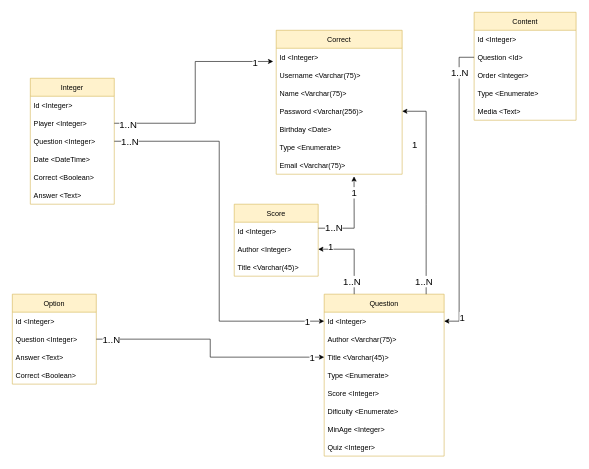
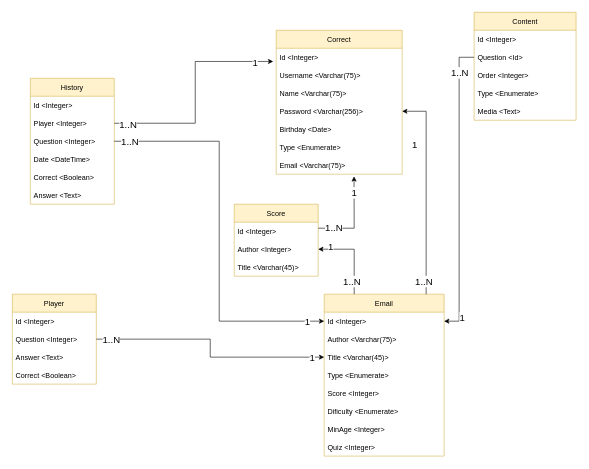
  <mxCell id="0" />
  <mxCell id="1" parent="0" />
  <mxCell id="2" value="Correct" style="swimlane;fontStyle=0;childLayout=stackLayout;horizontal=1;startSize=30;horizontalStack=0;resizeParent=1;resizeParentMax=0;resizeLast=0;collapsible=1;marginBottom=0;fillColor=#fff2cc;strokeColor=#d6b656;" vertex="1" parent="1"><mxGeometry x="460" y="50" width="210" height="240" as="geometry"><mxRectangle x="120" y="150" width="70" height="30" as="alternateBounds" /></mxGeometry></mxCell>
  <mxCell id="3" value="Id &lt;Integer&gt;" style="text;strokeColor=none;fillColor=none;align=left;verticalAlign=middle;spacingLeft=4;spacingRight=4;overflow=hidden;points=[[0,0.5],[1,0.5]];portConstraint=eastwest;rotatable=0;" vertex="1" parent="2"><mxGeometry y="30" width="210" height="30" as="geometry" /></mxCell>
  <mxCell id="4" value="Username &lt;Varchar(75)&gt;" style="text;strokeColor=none;fillColor=none;align=left;verticalAlign=middle;spacingLeft=4;spacingRight=4;overflow=hidden;points=[[0,0.5],[1,0.5]];portConstraint=eastwest;rotatable=0;" vertex="1" parent="2"><mxGeometry y="60" width="210" height="30" as="geometry" /></mxCell>
  <mxCell id="5" value="Name &lt;Varchar(75)&gt;" style="text;strokeColor=none;fillColor=none;align=left;verticalAlign=middle;spacingLeft=4;spacingRight=4;overflow=hidden;points=[[0,0.5],[1,0.5]];portConstraint=eastwest;rotatable=0;" vertex="1" parent="2"><mxGeometry y="90" width="210" height="30" as="geometry" /></mxCell>
  <mxCell id="6" value="Password &lt;Varchar(256)&gt;" style="text;strokeColor=none;fillColor=none;align=left;verticalAlign=middle;spacingLeft=4;spacingRight=4;overflow=hidden;points=[[0,0.5],[1,0.5]];portConstraint=eastwest;rotatable=0;" vertex="1" parent="2"><mxGeometry y="120" width="210" height="30" as="geometry" /></mxCell>
  <mxCell id="7" value="Birthday &lt;Date&gt;" style="text;strokeColor=none;fillColor=none;align=left;verticalAlign=middle;spacingLeft=4;spacingRight=4;overflow=hidden;points=[[0,0.5],[1,0.5]];portConstraint=eastwest;rotatable=0;" vertex="1" parent="2"><mxGeometry y="150" width="210" height="30" as="geometry" /></mxCell>
  <mxCell id="8" value="Type &lt;Enumerate&gt;" style="text;strokeColor=none;fillColor=none;align=left;verticalAlign=middle;spacingLeft=4;spacingRight=4;overflow=hidden;points=[[0,0.5],[1,0.5]];portConstraint=eastwest;rotatable=0;" vertex="1" parent="2"><mxGeometry y="180" width="210" height="30" as="geometry" /></mxCell>
  <mxCell id="9" value="Email &lt;Varchar(75)&gt;" style="text;strokeColor=none;fillColor=none;align=left;verticalAlign=middle;spacingLeft=4;spacingRight=4;overflow=hidden;points=[[0,0.5],[1,0.5]];portConstraint=eastwest;rotatable=0;" vertex="1" parent="2"><mxGeometry y="210" width="210" height="30" as="geometry" /></mxCell>
- <mxCell id="10" value="Question" style="swimlane;fontStyle=0;childLayout=stackLayout;horizontal=1;startSize=30;horizontalStack=0;resizeParent=1;resizeParentMax=0;resizeLast=0;collapsible=1;marginBottom=0;fillColor=#fff2cc;strokeColor=#d6b656;" vertex="1" parent="1"><mxGeometry x="540" y="490" width="200" height="270" as="geometry" /></mxCell>
+ <mxCell id="10" value="Email" style="swimlane;fontStyle=0;childLayout=stackLayout;horizontal=1;startSize=30;horizontalStack=0;resizeParent=1;resizeParentMax=0;resizeLast=0;collapsible=1;marginBottom=0;fillColor=#fff2cc;strokeColor=#d6b656;" vertex="1" parent="1"><mxGeometry x="540" y="490" width="200" height="270" as="geometry" /></mxCell>
  <mxCell id="11" value="Id &lt;Integer&gt;" style="text;strokeColor=none;fillColor=none;align=left;verticalAlign=middle;spacingLeft=4;spacingRight=4;overflow=hidden;points=[[0,0.5],[1,0.5]];portConstraint=eastwest;rotatable=0;" vertex="1" parent="10"><mxGeometry y="30" width="200" height="30" as="geometry" /></mxCell>
  <mxCell id="12" value="Author &lt;Varchar(75)&gt;" style="text;strokeColor=none;fillColor=none;align=left;verticalAlign=middle;spacingLeft=4;spacingRight=4;overflow=hidden;points=[[0,0.5],[1,0.5]];portConstraint=eastwest;rotatable=0;" vertex="1" parent="10"><mxGeometry y="60" width="200" height="30" as="geometry" /></mxCell>
  <mxCell id="13" value="Title &lt;Varchar(45)&gt;" style="text;strokeColor=none;fillColor=none;align=left;verticalAlign=middle;spacingLeft=4;spacingRight=4;overflow=hidden;points=[[0,0.5],[1,0.5]];portConstraint=eastwest;rotatable=0;" vertex="1" parent="10"><mxGeometry y="90" width="200" height="30" as="geometry" /></mxCell>
  <mxCell id="14" value="Type &lt;Enumerate&gt;" style="text;strokeColor=none;fillColor=none;align=left;verticalAlign=middle;spacingLeft=4;spacingRight=4;overflow=hidden;points=[[0,0.5],[1,0.5]];portConstraint=eastwest;rotatable=0;" vertex="1" parent="10"><mxGeometry y="120" width="200" height="30" as="geometry" /></mxCell>
  <mxCell id="15" value="Score &lt;Integer&gt;" style="text;strokeColor=none;fillColor=none;align=left;verticalAlign=middle;spacingLeft=4;spacingRight=4;overflow=hidden;points=[[0,0.5],[1,0.5]];portConstraint=eastwest;rotatable=0;" vertex="1" parent="10"><mxGeometry y="150" width="200" height="30" as="geometry" /></mxCell>
  <mxCell id="16" value="Dificulty &lt;Enumerate&gt;" style="text;strokeColor=none;fillColor=none;align=left;verticalAlign=middle;spacingLeft=4;spacingRight=4;overflow=hidden;points=[[0,0.5],[1,0.5]];portConstraint=eastwest;rotatable=0;" vertex="1" parent="10"><mxGeometry y="180" width="200" height="30" as="geometry" /></mxCell>
  <mxCell id="17" value="MinAge &lt;Integer&gt;" style="text;strokeColor=none;fillColor=none;align=left;verticalAlign=middle;spacingLeft=4;spacingRight=4;overflow=hidden;points=[[0,0.5],[1,0.5]];portConstraint=eastwest;rotatable=0;" vertex="1" parent="10"><mxGeometry y="210" width="200" height="30" as="geometry" /></mxCell>
  <mxCell id="18" value="Quiz &lt;Integer&gt;" style="text;strokeColor=none;fillColor=none;align=left;verticalAlign=middle;spacingLeft=4;spacingRight=4;overflow=hidden;points=[[0,0.5],[1,0.5]];portConstraint=eastwest;rotatable=0;" vertex="1" parent="10"><mxGeometry y="240" width="200" height="30" as="geometry" /></mxCell>
- <mxCell id="19" value="Option" style="swimlane;fontStyle=0;childLayout=stackLayout;horizontal=1;startSize=30;horizontalStack=0;resizeParent=1;resizeParentMax=0;resizeLast=0;collapsible=1;marginBottom=0;fillColor=#fff2cc;strokeColor=#d6b656;" vertex="1" parent="1"><mxGeometry x="20" y="490" width="140" height="150" as="geometry" /></mxCell>
+ <mxCell id="19" value="Player" style="swimlane;fontStyle=0;childLayout=stackLayout;horizontal=1;startSize=30;horizontalStack=0;resizeParent=1;resizeParentMax=0;resizeLast=0;collapsible=1;marginBottom=0;fillColor=#fff2cc;strokeColor=#d6b656;" vertex="1" parent="1"><mxGeometry x="20" y="490" width="140" height="150" as="geometry" /></mxCell>
  <mxCell id="20" value="Id &lt;Integer&gt;" style="text;strokeColor=none;fillColor=none;align=left;verticalAlign=middle;spacingLeft=4;spacingRight=4;overflow=hidden;points=[[0,0.5],[1,0.5]];portConstraint=eastwest;rotatable=0;" vertex="1" parent="19"><mxGeometry y="30" width="140" height="30" as="geometry" /></mxCell>
  <mxCell id="21" value="Question &lt;Integer&gt;" style="text;strokeColor=none;fillColor=none;align=left;verticalAlign=middle;spacingLeft=4;spacingRight=4;overflow=hidden;points=[[0,0.5],[1,0.5]];portConstraint=eastwest;rotatable=0;" vertex="1" parent="19"><mxGeometry y="60" width="140" height="30" as="geometry" /></mxCell>
  <mxCell id="22" value="Answer &lt;Text&gt;" style="text;strokeColor=none;fillColor=none;align=left;verticalAlign=middle;spacingLeft=4;spacingRight=4;overflow=hidden;points=[[0,0.5],[1,0.5]];portConstraint=eastwest;rotatable=0;" vertex="1" parent="19"><mxGeometry y="90" width="140" height="30" as="geometry" /></mxCell>
  <mxCell id="23" value="Correct &lt;Boolean&gt;" style="text;strokeColor=none;fillColor=none;align=left;verticalAlign=middle;spacingLeft=4;spacingRight=4;overflow=hidden;points=[[0,0.5],[1,0.5]];portConstraint=eastwest;rotatable=0;" vertex="1" parent="19"><mxGeometry y="120" width="140" height="30" as="geometry" /></mxCell>
  <mxCell id="24" value="Content" style="swimlane;fontStyle=0;childLayout=stackLayout;horizontal=1;startSize=30;horizontalStack=0;resizeParent=1;resizeParentMax=0;resizeLast=0;collapsible=1;marginBottom=0;fillColor=#fff2cc;strokeColor=#d6b656;" vertex="1" parent="1"><mxGeometry x="790" y="20" width="170" height="180" as="geometry" /></mxCell>
  <mxCell id="25" value="Id &lt;Integer&gt;" style="text;strokeColor=none;fillColor=none;align=left;verticalAlign=middle;spacingLeft=4;spacingRight=4;overflow=hidden;points=[[0,0.5],[1,0.5]];portConstraint=eastwest;rotatable=0;" vertex="1" parent="24"><mxGeometry y="30" width="170" height="30" as="geometry" /></mxCell>
  <mxCell id="26" value="Question &lt;Id&gt;" style="text;strokeColor=none;fillColor=none;align=left;verticalAlign=middle;spacingLeft=4;spacingRight=4;overflow=hidden;points=[[0,0.5],[1,0.5]];portConstraint=eastwest;rotatable=0;" vertex="1" parent="24"><mxGeometry y="60" width="170" height="30" as="geometry" /></mxCell>
  <mxCell id="27" value="Order &lt;Integer&gt;" style="text;strokeColor=none;fillColor=none;align=left;verticalAlign=middle;spacingLeft=4;spacingRight=4;overflow=hidden;points=[[0,0.5],[1,0.5]];portConstraint=eastwest;rotatable=0;" vertex="1" parent="24"><mxGeometry y="90" width="170" height="30" as="geometry" /></mxCell>
  <mxCell id="28" value="Type &lt;Enumerate&gt;" style="text;strokeColor=none;fillColor=none;align=left;verticalAlign=middle;spacingLeft=4;spacingRight=4;overflow=hidden;points=[[0,0.5],[1,0.5]];portConstraint=eastwest;rotatable=0;" vertex="1" parent="24"><mxGeometry y="120" width="170" height="30" as="geometry" /></mxCell>
  <mxCell id="29" value="Media &lt;Text&gt;" style="text;strokeColor=none;fillColor=none;align=left;verticalAlign=middle;spacingLeft=4;spacingRight=4;overflow=hidden;points=[[0,0.5],[1,0.5]];portConstraint=eastwest;rotatable=0;" vertex="1" parent="24"><mxGeometry y="150" width="170" height="30" as="geometry" /></mxCell>
  <mxCell id="30" style="edgeStyle=orthogonalEdgeStyle;rounded=0;orthogonalLoop=1;jettySize=auto;html=1;" edge="1" parent="1" source="26" target="11"><mxGeometry relative="1" as="geometry" /></mxCell>
  <mxCell id="31" value="1" style="edgeLabel;html=1;align=center;verticalAlign=middle;resizable=0;points=[];fontSize=16;" connectable="0" vertex="1" parent="30"><mxGeometry x="0.89" y="3" relative="1" as="geometry"><mxPoint x="1" y="-5" as="offset" /></mxGeometry></mxCell>
  <mxCell id="32" value="1..N" style="edgeLabel;html=1;align=center;verticalAlign=middle;resizable=0;points=[];fontSize=16;" connectable="0" vertex="1" parent="30"><mxGeometry x="-0.795" relative="1" as="geometry"><mxPoint as="offset" /></mxGeometry></mxCell>
- <mxCell id="33" value="Integer" style="swimlane;fontStyle=0;childLayout=stackLayout;horizontal=1;startSize=30;horizontalStack=0;resizeParent=1;resizeParentMax=0;resizeLast=0;collapsible=1;marginBottom=0;fillColor=#fff2cc;strokeColor=#d6b656;" vertex="1" parent="1"><mxGeometry x="50" y="130" width="140" height="210" as="geometry" /></mxCell>
+ <mxCell id="33" value="History" style="swimlane;fontStyle=0;childLayout=stackLayout;horizontal=1;startSize=30;horizontalStack=0;resizeParent=1;resizeParentMax=0;resizeLast=0;collapsible=1;marginBottom=0;fillColor=#fff2cc;strokeColor=#d6b656;" vertex="1" parent="1"><mxGeometry x="50" y="130" width="140" height="210" as="geometry" /></mxCell>
  <mxCell id="34" value="Id &lt;Integer&gt;" style="text;strokeColor=none;fillColor=none;align=left;verticalAlign=middle;spacingLeft=4;spacingRight=4;overflow=hidden;points=[[0,0.5],[1,0.5]];portConstraint=eastwest;rotatable=0;" vertex="1" parent="33"><mxGeometry y="30" width="140" height="30" as="geometry" /></mxCell>
  <mxCell id="35" value="Player &lt;Integer&gt;" style="text;strokeColor=none;fillColor=none;align=left;verticalAlign=middle;spacingLeft=4;spacingRight=4;overflow=hidden;points=[[0,0.5],[1,0.5]];portConstraint=eastwest;rotatable=0;" vertex="1" parent="33"><mxGeometry y="60" width="140" height="30" as="geometry" /></mxCell>
  <mxCell id="36" value="Question &lt;Integer&gt;" style="text;strokeColor=none;fillColor=none;align=left;verticalAlign=middle;spacingLeft=4;spacingRight=4;overflow=hidden;points=[[0,0.5],[1,0.5]];portConstraint=eastwest;rotatable=0;" vertex="1" parent="33"><mxGeometry y="90" width="140" height="30" as="geometry" /></mxCell>
  <mxCell id="37" value="Date &lt;DateTime&gt;" style="text;strokeColor=none;fillColor=none;align=left;verticalAlign=middle;spacingLeft=4;spacingRight=4;overflow=hidden;points=[[0,0.5],[1,0.5]];portConstraint=eastwest;rotatable=0;" vertex="1" parent="33"><mxGeometry y="120" width="140" height="30" as="geometry" /></mxCell>
  <mxCell id="38" value="Correct &lt;Boolean&gt;" style="text;strokeColor=none;fillColor=none;align=left;verticalAlign=middle;spacingLeft=4;spacingRight=4;overflow=hidden;points=[[0,0.5],[1,0.5]];portConstraint=eastwest;rotatable=0;" vertex="1" parent="33"><mxGeometry y="150" width="140" height="30" as="geometry" /></mxCell>
  <mxCell id="39" value="Answer &lt;Text&gt;" style="text;strokeColor=none;fillColor=none;align=left;verticalAlign=middle;spacingLeft=4;spacingRight=4;overflow=hidden;points=[[0,0.5],[1,0.5]];portConstraint=eastwest;rotatable=0;" vertex="1" parent="33"><mxGeometry y="180" width="140" height="30" as="geometry" /></mxCell>
  <mxCell id="40" style="edgeStyle=orthogonalEdgeStyle;rounded=0;orthogonalLoop=1;jettySize=auto;html=1;entryX=-0.024;entryY=0.733;entryDx=0;entryDy=0;entryPerimeter=0;" edge="1" parent="1" source="35" target="3"><mxGeometry relative="1" as="geometry" /></mxCell>
  <mxCell id="41" value="1" style="edgeLabel;html=1;align=center;verticalAlign=middle;resizable=0;points=[];fontSize=16;" connectable="0" vertex="1" parent="40"><mxGeometry x="0.832" y="-2" relative="1" as="geometry"><mxPoint as="offset" /></mxGeometry></mxCell>
  <mxCell id="42" value="1..N" style="edgeLabel;html=1;align=center;verticalAlign=middle;resizable=0;points=[];fontSize=16;" connectable="0" vertex="1" parent="40"><mxGeometry x="-0.935" y="-1" relative="1" as="geometry"><mxPoint x="10" as="offset" /></mxGeometry></mxCell>
  <mxCell id="43" style="edgeStyle=orthogonalEdgeStyle;rounded=0;orthogonalLoop=1;jettySize=auto;html=1;entryX=0;entryY=0.5;entryDx=0;entryDy=0;" edge="1" parent="1" source="36" target="11"><mxGeometry relative="1" as="geometry" /></mxCell>
  <mxCell id="44" value="1" style="edgeLabel;html=1;align=center;verticalAlign=middle;resizable=0;points=[];fontSize=16;" connectable="0" vertex="1" parent="43"><mxGeometry x="0.913" y="-2" relative="1" as="geometry"><mxPoint x="-1" y="-2" as="offset" /></mxGeometry></mxCell>
  <mxCell id="45" value="1..N" style="edgeLabel;html=1;align=center;verticalAlign=middle;resizable=0;points=[];fontSize=16;" connectable="0" vertex="1" parent="43"><mxGeometry x="-0.928" relative="1" as="geometry"><mxPoint x="2" as="offset" /></mxGeometry></mxCell>
  <mxCell id="46" style="edgeStyle=orthogonalEdgeStyle;rounded=0;orthogonalLoop=1;jettySize=auto;html=1;entryX=0;entryY=0.5;entryDx=0;entryDy=0;" edge="1" parent="1" source="21" target="13"><mxGeometry relative="1" as="geometry"><mxPoint x="450" y="470" as="targetPoint" /></mxGeometry></mxCell>
  <mxCell id="47" value="&lt;font style=&quot;font-size: 16px&quot;&gt;1..N&lt;/font&gt;" style="edgeLabel;html=1;align=center;verticalAlign=middle;resizable=0;points=[];" connectable="0" vertex="1" parent="46"><mxGeometry x="-0.883" relative="1" as="geometry"><mxPoint as="offset" /></mxGeometry></mxCell>
  <mxCell id="48" value="1" style="edgeLabel;html=1;align=center;verticalAlign=middle;resizable=0;points=[];fontSize=16;" connectable="0" vertex="1" parent="46"><mxGeometry x="0.914" y="-2" relative="1" as="geometry"><mxPoint x="-3" y="-2" as="offset" /></mxGeometry></mxCell>
  <mxCell id="49" value="Score" style="swimlane;fontStyle=0;childLayout=stackLayout;horizontal=1;startSize=30;horizontalStack=0;resizeParent=1;resizeParentMax=0;resizeLast=0;collapsible=1;marginBottom=0;fillColor=#fff2cc;strokeColor=#d6b656;" vertex="1" parent="1"><mxGeometry x="390" y="340" width="140" height="120" as="geometry" /></mxCell>
  <mxCell id="50" value="Id &lt;Integer&gt;" style="text;strokeColor=none;fillColor=none;align=left;verticalAlign=middle;spacingLeft=4;spacingRight=4;overflow=hidden;points=[[0,0.5],[1,0.5]];portConstraint=eastwest;rotatable=0;" vertex="1" parent="49"><mxGeometry y="30" width="140" height="30" as="geometry" /></mxCell>
  <mxCell id="51" value="Author &lt;Integer&gt;" style="text;strokeColor=none;fillColor=none;align=left;verticalAlign=middle;spacingLeft=4;spacingRight=4;overflow=hidden;points=[[0,0.5],[1,0.5]];portConstraint=eastwest;rotatable=0;" vertex="1" parent="49"><mxGeometry y="60" width="140" height="30" as="geometry" /></mxCell>
  <mxCell id="52" value="Title &lt;Varchar(45)&gt;" style="text;strokeColor=none;fillColor=none;align=left;verticalAlign=middle;spacingLeft=4;spacingRight=4;overflow=hidden;points=[[0,0.5],[1,0.5]];portConstraint=eastwest;rotatable=0;" vertex="1" parent="49"><mxGeometry y="90" width="140" height="30" as="geometry" /></mxCell>
  <mxCell id="53" value="" style="endArrow=classic;html=1;rounded=0;entryX=1;entryY=0.5;entryDx=0;entryDy=0;exitX=0.85;exitY=0;exitDx=0;exitDy=0;exitPerimeter=0;" edge="1" parent="1" source="10" target="6"><mxGeometry relative="1" as="geometry"><mxPoint x="485" y="330" as="sourcePoint" /><mxPoint x="645" y="330" as="targetPoint" /><Array as="points"><mxPoint x="710" y="340" /><mxPoint x="710" y="185" /></Array></mxGeometry></mxCell>
  <mxCell id="54" value="1" style="edgeLabel;resizable=0;html=1;align=center;verticalAlign=middle;fontSize=16;" connectable="0" vertex="1" parent="53"><mxGeometry relative="1" as="geometry"><mxPoint x="-20" y="-77" as="offset" /></mxGeometry></mxCell>
  <mxCell id="55" value="1..N" style="edgeLabel;resizable=0;html=1;align=left;verticalAlign=bottom;fontSize=16;" connectable="0" vertex="1" parent="53"><mxGeometry x="-1" relative="1" as="geometry"><mxPoint x="-20" y="-10" as="offset" /></mxGeometry></mxCell>
  <mxCell id="56" value="" style="endArrow=classic;html=1;rounded=0;fontSize=16;exitX=0.25;exitY=0;exitDx=0;exitDy=0;entryX=1;entryY=0.5;entryDx=0;entryDy=0;" edge="1" parent="1" source="10" target="51"><mxGeometry relative="1" as="geometry"><mxPoint x="590" y="480" as="sourcePoint" /><mxPoint x="750" y="480" as="targetPoint" /><Array as="points"><mxPoint x="590" y="415" /></Array></mxGeometry></mxCell>
  <mxCell id="57" value="1" style="edgeLabel;resizable=0;html=1;align=center;verticalAlign=middle;fontSize=16;" connectable="0" vertex="1" parent="56"><mxGeometry relative="1" as="geometry"><mxPoint x="-40" y="-12" as="offset" /></mxGeometry></mxCell>
  <mxCell id="58" value="1..N" style="edgeLabel;resizable=0;html=1;align=left;verticalAlign=bottom;fontSize=16;" connectable="0" vertex="1" parent="56"><mxGeometry x="-1" relative="1" as="geometry"><mxPoint x="-20" y="-10" as="offset" /></mxGeometry></mxCell>
  <mxCell id="59" value="" style="endArrow=classic;html=1;rounded=0;fontSize=16;entryX=0.618;entryY=1.12;entryDx=0;entryDy=0;entryPerimeter=0;" edge="1" parent="1" target="9"><mxGeometry relative="1" as="geometry"><mxPoint x="530" y="380" as="sourcePoint" /><mxPoint x="690" y="380" as="targetPoint" /><Array as="points"><mxPoint x="590" y="380" /></Array></mxGeometry></mxCell>
  <mxCell id="60" value="1" style="edgeLabel;resizable=0;html=1;align=center;verticalAlign=middle;fontSize=16;" connectable="0" vertex="1" parent="59"><mxGeometry relative="1" as="geometry"><mxPoint y="-47" as="offset" /></mxGeometry></mxCell>
  <mxCell id="61" value="1..N" style="edgeLabel;resizable=0;html=1;align=left;verticalAlign=bottom;fontSize=16;" connectable="0" vertex="1" parent="59"><mxGeometry x="-1" relative="1" as="geometry"><mxPoint x="10" y="10" as="offset" /></mxGeometry></mxCell>
